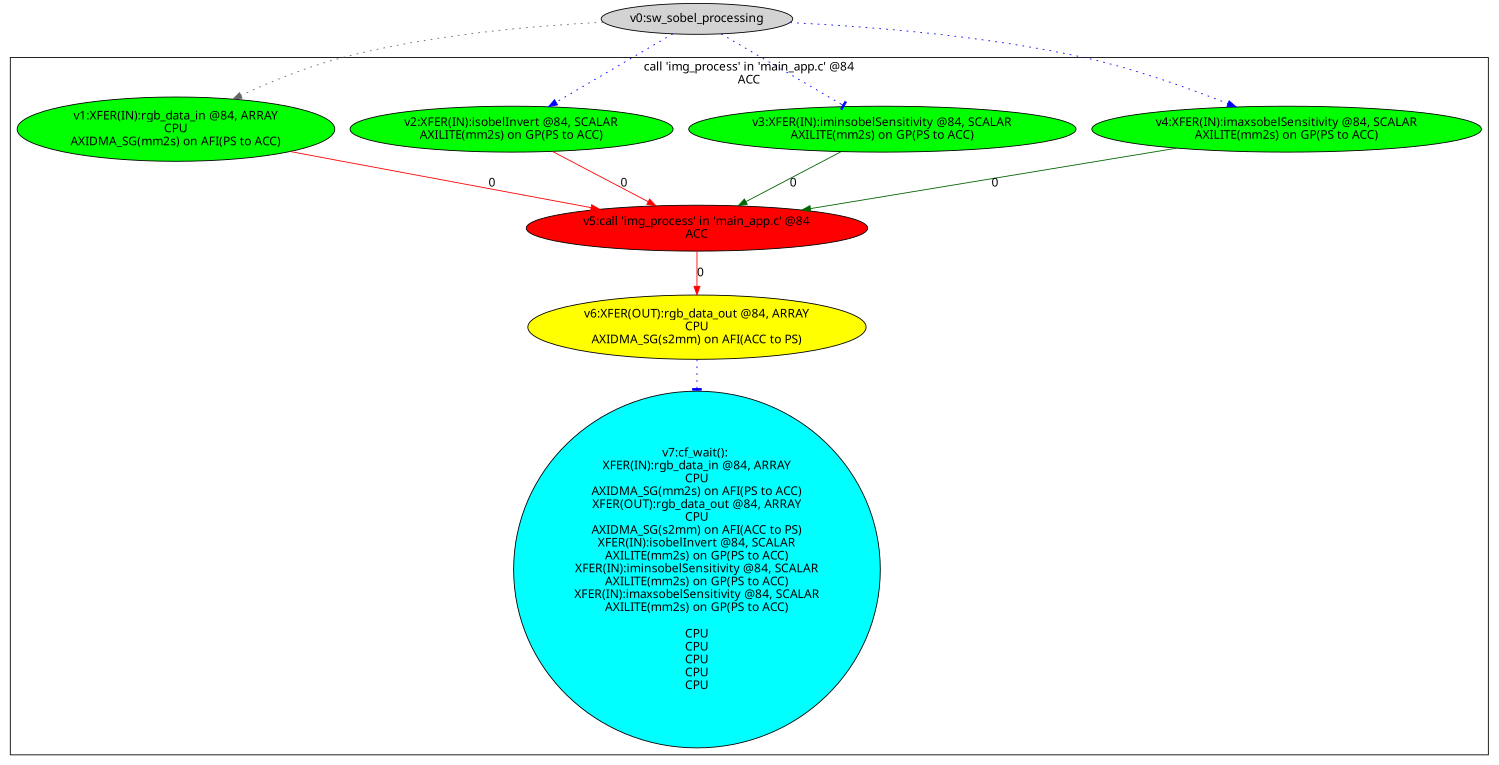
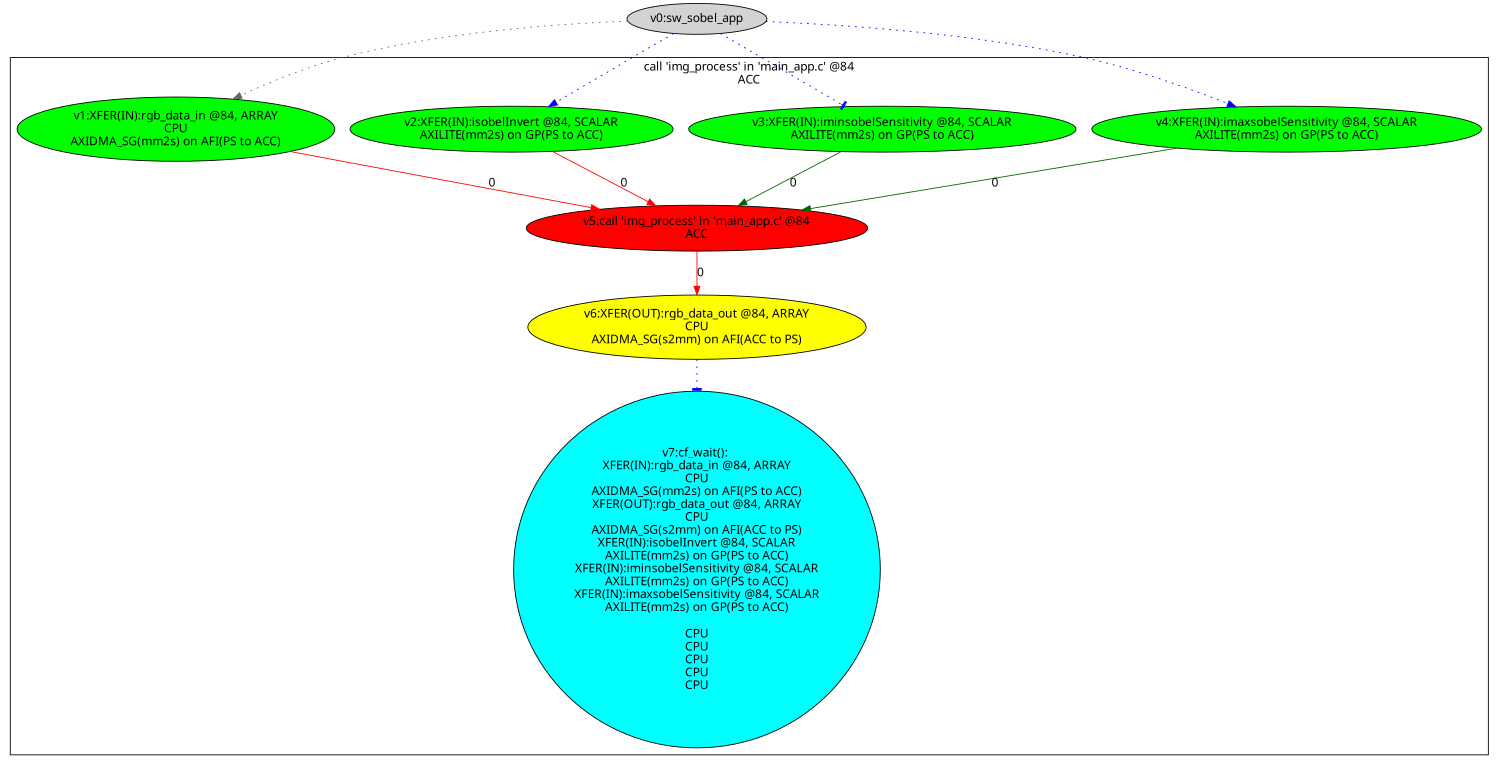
  digraph {
    fontname="Noto Sans"
    node [fillcolor=green style=filled fontname="Noto Sans"]
    edge [color=blue arrowhead=normal fontname="Noto Sans"]
    n1 [label="v1:XFER(IN):rgb_data_in @84, ARRAY\nCPU\nAXIDMA_SG(mm2s) on AFI(PS to ACC)\n"]
    n2 [label="v2:XFER(IN):isobelInvert @84, SCALAR\nAXILITE(mm2s) on GP(PS to ACC)\n"]
    n3 [label="v3:XFER(IN):iminsobelSensitivity @84, SCALAR\nAXILITE(mm2s) on GP(PS to ACC)\n"]
    n4 [label="v4:XFER(IN):imaxsobelSensitivity @84, SCALAR\nAXILITE(mm2s) on GP(PS to ACC)\n"]
    n5 [fillcolor=red label="v5:call 'img_process' in 'main_app.c' @84\nACC\n"]
    n6 [fillcolor=yellow label="v6:XFER(OUT):rgb_data_out @84, ARRAY\nCPU\nAXIDMA_SG(s2mm) on AFI(ACC to PS)\n"]
    n7 [fillcolor=cyan label="v7:cf_wait(): \nXFER(IN):rgb_data_in @84, ARRAY\nCPU\nAXIDMA_SG(mm2s) on AFI(PS to ACC)\nXFER(OUT):rgb_data_out @84, ARRAY\nCPU\nAXIDMA_SG(s2mm) on AFI(ACC to PS)\nXFER(IN):isobelInvert @84, SCALAR\nAXILITE(mm2s) on GP(PS to ACC)\nXFER(IN):iminsobelSensitivity @84, SCALAR\nAXILITE(mm2s) on GP(PS to ACC)\nXFER(IN):imaxsobelSensitivity @84, SCALAR\nAXILITE(mm2s) on GP(PS to ACC)\n\nCPU\nCPU\nCPU\nCPU\nCPU\n"]
-   n8 [label="v0:sw_sobel_processing" fillcolor=""]
+   n8 [label="v0:sw_sobel_app" fillcolor=""]
    subgraph cluster_1 {
      label="call 'img_process' in 'main_app.c' @84\nACC\n"
      n1
      n2
      n3
      n4
      n5
      n6
      n7
    }
    n1 -> n5 [label=0 color=red]
    n2 -> n5 [label=0 color=red]
    n3 -> n5 [label=0 color=darkgreen]
    n4 -> n5 [label=0 color=darkgreen]
    n5 -> n6 [label=0 color=red]
    n6 -> n7 [style=dotted arrowhead=tee]
    n8 -> n1 [style=dotted color=gray40]
    n8 -> n2 [style=dotted]
    n8 -> n3 [style=dotted arrowhead=tee]
    n8 -> n4 [style=dotted]
  }
